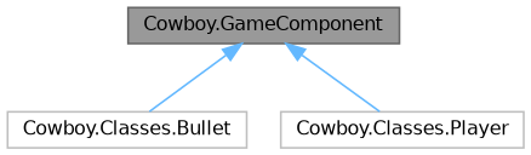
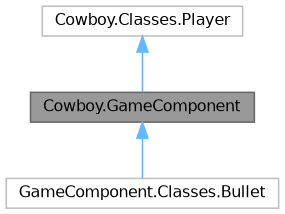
  digraph {
    node [color=grey75 fillcolor=white fontname=Helvetica fontsize=10 shape=box style=filled]
    edge [color=steelblue1 dir=back fontname=Helvetica fontsize=10 labelfontname=Helvetica labelfontsize=10 style=solid]
    n1 [color=gray40 fillcolor=grey60 fontcolor=black height=0.2 label="Cowboy.GameComponent" width=0.4]
-   n2 [height=0.2 label="Cowboy.Classes.Bullet" width=0.4]
+   n2 [height=0.2 label="GameComponent.Classes.Bullet" width=0.4]
    n3 [height=0.2 label="Cowboy.Classes.Player" width=0.4]
    n1 -> n2
-   n1 -> n3
+   n3 -> n1
  }
